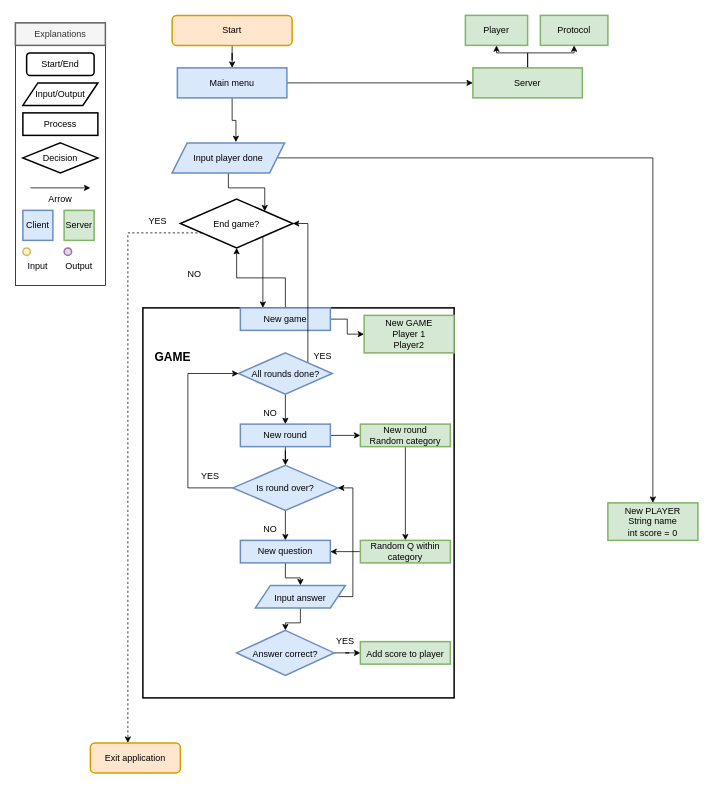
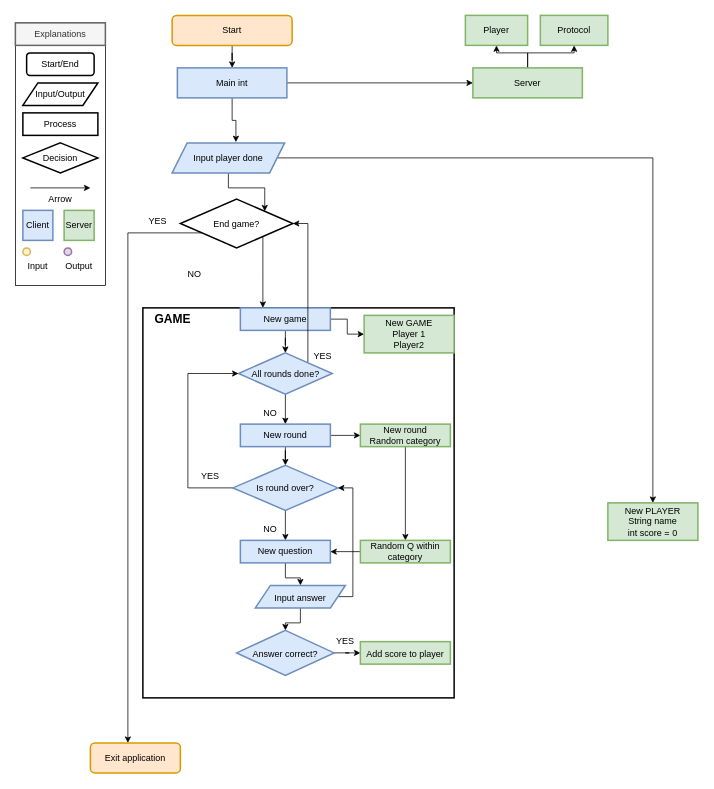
  <mxCell id="0" />
  <mxCell id="1" parent="0" />
  <mxCell id="2" value="" style="rounded=0;whiteSpace=wrap;html=1;" parent="1" vertex="1"><mxGeometry x="20" y="30" width="120" height="350" as="geometry" /></mxCell>
  <mxCell id="3" value="Explanations" style="text;html=1;strokeColor=#666666;fillColor=#f5f5f5;align=center;verticalAlign=middle;whiteSpace=wrap;rounded=0;strokeWidth=2;fontColor=#333333;" parent="1" vertex="1"><mxGeometry x="20" y="30" width="120" height="30" as="geometry" /></mxCell>
  <mxCell id="4" value="Start/End" style="rounded=1;whiteSpace=wrap;html=1;strokeColor=default;strokeWidth=2;" parent="1" vertex="1"><mxGeometry x="35" y="70" width="90" height="30" as="geometry" /></mxCell>
  <mxCell id="5" value="Input/Output" style="shape=parallelogram;perimeter=parallelogramPerimeter;whiteSpace=wrap;html=1;fixedSize=1;strokeColor=default;strokeWidth=2;" parent="1" vertex="1"><mxGeometry x="30" y="110" width="100" height="30" as="geometry" /></mxCell>
  <mxCell id="6" value="Process" style="rounded=0;whiteSpace=wrap;html=1;strokeColor=default;strokeWidth=2;" parent="1" vertex="1"><mxGeometry x="30" y="150" width="100" height="30" as="geometry" /></mxCell>
  <mxCell id="7" value="Decision" style="rhombus;whiteSpace=wrap;html=1;strokeColor=default;strokeWidth=2;" parent="1" vertex="1"><mxGeometry x="30" y="190" width="100" height="40" as="geometry" /></mxCell>
  <mxCell id="8" value="" style="endArrow=classic;html=1;rounded=0;" parent="1" edge="1"><mxGeometry width="50" height="50" relative="1" as="geometry"><mxPoint x="40" y="250" as="sourcePoint" /><mxPoint x="120" y="250" as="targetPoint" /></mxGeometry></mxCell>
  <mxCell id="9" value="Arrow" style="text;html=1;strokeColor=none;fillColor=none;align=center;verticalAlign=middle;whiteSpace=wrap;rounded=0;strokeWidth=2;" parent="1" vertex="1"><mxGeometry x="50" y="250" width="60" height="30" as="geometry" /></mxCell>
  <mxCell id="10" style="edgeStyle=orthogonalEdgeStyle;rounded=0;orthogonalLoop=1;jettySize=auto;html=1;entryX=0.5;entryY=0;entryDx=0;entryDy=0;" parent="1" source="11" target="16" edge="1"><mxGeometry relative="1" as="geometry" /></mxCell>
  <mxCell id="11" value="Start" style="rounded=1;whiteSpace=wrap;html=1;strokeColor=#d79b00;strokeWidth=2;fillColor=#ffe6cc;" parent="1" vertex="1"><mxGeometry x="229" y="20" width="160" height="40" as="geometry" /></mxCell>
  <mxCell id="12" value="Client" style="rounded=0;whiteSpace=wrap;html=1;strokeColor=#6c8ebf;strokeWidth=2;fillColor=#dae8fc;" parent="1" vertex="1"><mxGeometry x="30" y="280" width="40" height="40" as="geometry" /></mxCell>
  <mxCell id="13" value="Server" style="rounded=0;whiteSpace=wrap;html=1;strokeColor=#82b366;strokeWidth=2;fillColor=#d5e8d4;" parent="1" vertex="1"><mxGeometry x="85" y="280" width="40" height="40" as="geometry" /></mxCell>
  <mxCell id="14" style="edgeStyle=orthogonalEdgeStyle;rounded=0;orthogonalLoop=1;jettySize=auto;html=1;entryX=0.567;entryY=-0.025;entryDx=0;entryDy=0;entryPerimeter=0;" parent="1" source="16" target="19" edge="1"><mxGeometry relative="1" as="geometry" /></mxCell>
  <mxCell id="15" style="edgeStyle=orthogonalEdgeStyle;rounded=0;orthogonalLoop=1;jettySize=auto;html=1;" parent="1" source="16" target="46" edge="1"><mxGeometry relative="1" as="geometry" /></mxCell>
- <mxCell id="16" value="Main menu" style="rounded=0;whiteSpace=wrap;html=1;strokeColor=#6c8ebf;strokeWidth=2;fillColor=#dae8fc;" parent="1" vertex="1"><mxGeometry x="236" y="90" width="146" height="40" as="geometry" /></mxCell>
+ <mxCell id="16" value="Main int" style="rounded=0;whiteSpace=wrap;html=1;strokeColor=#6c8ebf;strokeWidth=2;fillColor=#dae8fc;" parent="1" vertex="1"><mxGeometry x="236" y="90" width="146" height="40" as="geometry" /></mxCell>
  <mxCell id="17" style="edgeStyle=orthogonalEdgeStyle;rounded=0;orthogonalLoop=1;jettySize=auto;html=1;entryX=1;entryY=0;entryDx=0;entryDy=0;" parent="1" source="19" target="24" edge="1"><mxGeometry relative="1" as="geometry" /></mxCell>
  <mxCell id="18" style="edgeStyle=orthogonalEdgeStyle;rounded=0;orthogonalLoop=1;jettySize=auto;html=1;fontSize=12;entryX=0.5;entryY=0;entryDx=0;entryDy=0;" parent="1" source="19" target="35" edge="1"><mxGeometry relative="1" as="geometry"><mxPoint x="720" y="210" as="targetPoint" /></mxGeometry></mxCell>
  <mxCell id="19" value="Input player done" style="shape=parallelogram;perimeter=parallelogramPerimeter;whiteSpace=wrap;html=1;fixedSize=1;strokeColor=#6c8ebf;strokeWidth=2;fillColor=#dae8fc;" parent="1" vertex="1"><mxGeometry x="229" y="190" width="150" height="40" as="geometry" /></mxCell>
  <mxCell id="20" value="" style="ellipse;whiteSpace=wrap;html=1;aspect=fixed;strokeColor=#d6b656;strokeWidth=2;fillColor=#fff2cc;" parent="1" vertex="1"><mxGeometry x="30" y="330" width="10" height="10" as="geometry" /></mxCell>
  <mxCell id="21" value="" style="ellipse;whiteSpace=wrap;html=1;aspect=fixed;strokeColor=#9673a6;strokeWidth=2;fillColor=#e1d5e7;" parent="1" vertex="1"><mxGeometry x="85" y="330" width="10" height="10" as="geometry" /></mxCell>
- <mxCell id="22" value="" style="edgeStyle=orthogonalEdgeStyle;rounded=0;orthogonalLoop=1;jettySize=auto;html=1;dashed=1;" parent="1" source="24" target="25" edge="1"><mxGeometry relative="1" as="geometry"><Array as="points"><mxPoint x="170" y="310" /></Array></mxGeometry></mxCell>
+ <mxCell id="22" value="" style="edgeStyle=orthogonalEdgeStyle;rounded=0;orthogonalLoop=1;jettySize=auto;html=1;" parent="1" source="24" target="25" edge="1"><mxGeometry relative="1" as="geometry"><Array as="points"><mxPoint x="170" y="310" /></Array></mxGeometry></mxCell>
  <mxCell id="23" value="" style="edgeStyle=orthogonalEdgeStyle;rounded=0;orthogonalLoop=1;jettySize=auto;html=1;" parent="1" source="24" target="30" edge="1"><mxGeometry relative="1" as="geometry"><Array as="points"><mxPoint x="350" y="370" /><mxPoint x="350" y="370" /></Array></mxGeometry></mxCell>
  <mxCell id="24" value="End game?" style="rhombus;whiteSpace=wrap;html=1;strokeWidth=2;" parent="1" vertex="1"><mxGeometry x="240" y="265" width="150" height="65" as="geometry" /></mxCell>
  <mxCell id="25" value="Exit application" style="rounded=1;whiteSpace=wrap;html=1;strokeColor=#d79b00;strokeWidth=2;fillColor=#ffe6cc;" parent="1" vertex="1"><mxGeometry x="120" y="990" width="120" height="40" as="geometry" /></mxCell>
  <mxCell id="26" value="YES" style="text;html=1;strokeColor=none;fillColor=none;align=center;verticalAlign=middle;whiteSpace=wrap;rounded=0;strokeWidth=2;" parent="1" vertex="1"><mxGeometry x="180" y="280" width="60" height="30" as="geometry" /></mxCell>
  <mxCell id="27" value="NO" style="text;html=1;strokeColor=none;fillColor=none;align=center;verticalAlign=middle;whiteSpace=wrap;rounded=0;strokeWidth=2;" parent="1" vertex="1"><mxGeometry x="229" y="350" width="60" height="30" as="geometry" /></mxCell>
  <mxCell id="28" value="Input" style="text;html=1;strokeColor=none;fillColor=none;align=center;verticalAlign=middle;whiteSpace=wrap;rounded=0;strokeWidth=2;" parent="1" vertex="1"><mxGeometry x="20" y="340" width="60" height="30" as="geometry" /></mxCell>
  <mxCell id="29" value="Output" style="text;html=1;strokeColor=none;fillColor=none;align=center;verticalAlign=middle;whiteSpace=wrap;rounded=0;strokeWidth=2;" parent="1" vertex="1"><mxGeometry x="75" y="340" width="60" height="30" as="geometry" /></mxCell>
  <mxCell id="30" value="" style="whiteSpace=wrap;html=1;strokeWidth=2;" parent="1" vertex="1"><mxGeometry x="190" y="410" width="415" height="520" as="geometry" /></mxCell>
- <mxCell id="31" value="&lt;font style=&quot;font-size: 16px;&quot;&gt;&lt;b&gt;GAME&lt;/b&gt;&lt;/font&gt;" style="text;html=1;strokeColor=none;fillColor=none;align=center;verticalAlign=middle;whiteSpace=wrap;rounded=0;strokeWidth=2;" parent="1" vertex="1"><mxGeometry x="200" y="460" width="60" height="30" as="geometry" /></mxCell>
- <mxCell id="32" value="" style="edgeStyle=orthogonalEdgeStyle;rounded=0;orthogonalLoop=1;jettySize=auto;html=1;" parent="1" source="34" target="24" edge="1"><mxGeometry relative="1" as="geometry" /></mxCell>
+ <mxCell id="31" value="&lt;font style=&quot;font-size: 16px;&quot;&gt;&lt;b&gt;GAME&lt;/b&gt;&lt;/font&gt;" style="text;html=1;strokeColor=none;fillColor=none;align=center;verticalAlign=middle;whiteSpace=wrap;rounded=0;strokeWidth=2;" parent="1" vertex="1"><mxGeometry x="200" y="410" width="60" height="30" as="geometry" /></mxCell>
+ <mxCell id="32" value="" style="edgeStyle=orthogonalEdgeStyle;rounded=0;orthogonalLoop=1;jettySize=auto;html=1;" parent="1" source="34" target="38" edge="1"><mxGeometry relative="1" as="geometry" /></mxCell>
  <mxCell id="33" value="" style="edgeStyle=orthogonalEdgeStyle;rounded=0;orthogonalLoop=1;jettySize=auto;html=1;" parent="1" source="34" target="40" edge="1"><mxGeometry relative="1" as="geometry" /></mxCell>
  <mxCell id="34" value="New game" style="rounded=0;whiteSpace=wrap;html=1;strokeColor=#6c8ebf;strokeWidth=2;fillColor=#dae8fc;" parent="1" vertex="1"><mxGeometry x="320" y="410" width="120" height="30" as="geometry" /></mxCell>
  <mxCell id="35" value="New PLAYER&lt;br&gt;String name&lt;br&gt;int score = 0" style="whiteSpace=wrap;html=1;fillColor=#d5e8d4;strokeColor=#82b366;strokeWidth=2;" parent="1" vertex="1"><mxGeometry x="810" y="670" width="120" height="50" as="geometry" /></mxCell>
  <mxCell id="36" style="edgeStyle=orthogonalEdgeStyle;rounded=0;orthogonalLoop=1;jettySize=auto;html=1;entryX=1;entryY=0.5;entryDx=0;entryDy=0;" parent="1" source="38" target="24" edge="1"><mxGeometry relative="1" as="geometry"><mxPoint x="440" y="300" as="targetPoint" /><Array as="points"><mxPoint x="410" y="498" /><mxPoint x="410" y="298" /></Array></mxGeometry></mxCell>
  <mxCell id="37" value="" style="edgeStyle=orthogonalEdgeStyle;rounded=0;orthogonalLoop=1;jettySize=auto;html=1;" parent="1" source="38" target="43" edge="1"><mxGeometry relative="1" as="geometry" /></mxCell>
  <mxCell id="38" value="All rounds done?" style="rhombus;whiteSpace=wrap;html=1;fillColor=#dae8fc;strokeColor=#6c8ebf;rounded=0;strokeWidth=2;" parent="1" vertex="1"><mxGeometry x="317.5" y="470" width="125" height="55" as="geometry" /></mxCell>
  <mxCell id="39" value="YES" style="text;html=1;strokeColor=none;fillColor=none;align=center;verticalAlign=middle;whiteSpace=wrap;rounded=0;strokeWidth=2;" parent="1" vertex="1"><mxGeometry x="400" y="460" width="60" height="30" as="geometry" /></mxCell>
  <mxCell id="40" value="New GAME&lt;br&gt;Player 1&lt;br&gt;Player2" style="whiteSpace=wrap;html=1;fillColor=#d5e8d4;strokeColor=#82b366;rounded=0;strokeWidth=2;" parent="1" vertex="1"><mxGeometry x="485" y="420" width="120" height="50" as="geometry" /></mxCell>
  <mxCell id="41" value="" style="edgeStyle=orthogonalEdgeStyle;rounded=0;orthogonalLoop=1;jettySize=auto;html=1;" parent="1" source="43" target="53" edge="1"><mxGeometry relative="1" as="geometry" /></mxCell>
  <mxCell id="42" value="" style="edgeStyle=orthogonalEdgeStyle;rounded=0;orthogonalLoop=1;jettySize=auto;html=1;fontSize=12;" parent="1" source="43" target="66" edge="1"><mxGeometry relative="1" as="geometry" /></mxCell>
  <mxCell id="43" value="New round" style="whiteSpace=wrap;html=1;fillColor=#dae8fc;strokeColor=#6c8ebf;rounded=0;strokeWidth=2;" parent="1" vertex="1"><mxGeometry x="320" y="565" width="120" height="30" as="geometry" /></mxCell>
  <mxCell id="44" style="edgeStyle=orthogonalEdgeStyle;rounded=0;orthogonalLoop=1;jettySize=auto;html=1;" parent="1" source="46" target="47" edge="1"><mxGeometry relative="1" as="geometry" /></mxCell>
  <mxCell id="45" style="edgeStyle=orthogonalEdgeStyle;rounded=0;orthogonalLoop=1;jettySize=auto;html=1;" parent="1" source="46" target="48" edge="1"><mxGeometry relative="1" as="geometry" /></mxCell>
  <mxCell id="46" value="Server" style="rounded=0;whiteSpace=wrap;html=1;strokeColor=#82b366;strokeWidth=2;fillColor=#d5e8d4;" parent="1" vertex="1"><mxGeometry x="630" y="90" width="146" height="40" as="geometry" /></mxCell>
  <mxCell id="47" value="Protocol" style="rounded=0;whiteSpace=wrap;html=1;strokeColor=#82b366;strokeWidth=2;fillColor=#d5e8d4;" parent="1" vertex="1"><mxGeometry x="720" y="20" width="90" height="40" as="geometry" /></mxCell>
  <mxCell id="48" value="Player" style="rounded=0;whiteSpace=wrap;html=1;strokeColor=#82b366;strokeWidth=2;fillColor=#d5e8d4;" parent="1" vertex="1"><mxGeometry x="620" y="20" width="83" height="40" as="geometry" /></mxCell>
  <mxCell id="49" style="edgeStyle=orthogonalEdgeStyle;rounded=0;orthogonalLoop=1;jettySize=auto;html=1;exitX=0.5;exitY=1;exitDx=0;exitDy=0;" parent="1" source="43" target="43" edge="1"><mxGeometry relative="1" as="geometry" /></mxCell>
  <mxCell id="50" value="NO" style="text;html=1;strokeColor=none;fillColor=none;align=center;verticalAlign=middle;whiteSpace=wrap;rounded=0;strokeWidth=2;" parent="1" vertex="1"><mxGeometry x="330" y="535" width="60" height="30" as="geometry" /></mxCell>
  <mxCell id="51" value="" style="edgeStyle=orthogonalEdgeStyle;rounded=0;orthogonalLoop=1;jettySize=auto;html=1;" parent="1" source="53" target="55" edge="1"><mxGeometry relative="1" as="geometry" /></mxCell>
  <mxCell id="52" style="edgeStyle=orthogonalEdgeStyle;rounded=0;orthogonalLoop=1;jettySize=auto;html=1;entryX=0;entryY=0.5;entryDx=0;entryDy=0;fontSize=12;" parent="1" source="53" target="38" edge="1"><mxGeometry relative="1" as="geometry"><Array as="points"><mxPoint x="250" y="650" /><mxPoint x="250" y="498" /></Array></mxGeometry></mxCell>
  <mxCell id="53" value="Is round over?" style="rhombus;whiteSpace=wrap;html=1;fillColor=#dae8fc;strokeColor=#6c8ebf;rounded=0;strokeWidth=2;" parent="1" vertex="1"><mxGeometry x="310" y="620" width="140" height="60" as="geometry" /></mxCell>
  <mxCell id="54" style="edgeStyle=orthogonalEdgeStyle;rounded=0;orthogonalLoop=1;jettySize=auto;html=1;fontSize=12;" parent="1" source="55" target="60" edge="1"><mxGeometry relative="1" as="geometry" /></mxCell>
  <mxCell id="55" value="New question" style="whiteSpace=wrap;html=1;fillColor=#dae8fc;strokeColor=#6c8ebf;rounded=0;strokeWidth=2;" parent="1" vertex="1"><mxGeometry x="320" y="720" width="120" height="30" as="geometry" /></mxCell>
  <mxCell id="56" value="NO" style="text;html=1;strokeColor=none;fillColor=none;align=center;verticalAlign=middle;whiteSpace=wrap;rounded=0;strokeWidth=2;" parent="1" vertex="1"><mxGeometry x="330" y="690" width="60" height="30" as="geometry" /></mxCell>
  <mxCell id="57" value="YES" style="text;html=1;strokeColor=none;fillColor=none;align=center;verticalAlign=middle;whiteSpace=wrap;rounded=0;strokeWidth=2;" parent="1" vertex="1"><mxGeometry x="250" y="620" width="60" height="30" as="geometry" /></mxCell>
  <mxCell id="58" value="" style="edgeStyle=orthogonalEdgeStyle;rounded=0;orthogonalLoop=1;jettySize=auto;html=1;fontSize=12;" parent="1" source="60" target="62" edge="1"><mxGeometry relative="1" as="geometry" /></mxCell>
  <mxCell id="59" style="edgeStyle=orthogonalEdgeStyle;rounded=0;orthogonalLoop=1;jettySize=auto;html=1;entryX=1;entryY=0.5;entryDx=0;entryDy=0;fontSize=12;" parent="1" source="60" target="53" edge="1"><mxGeometry relative="1" as="geometry"><Array as="points"><mxPoint x="470" y="795" /><mxPoint x="470" y="650" /></Array></mxGeometry></mxCell>
  <mxCell id="60" value="&lt;font style=&quot;font-size: 12px;&quot;&gt;Input answer&lt;/font&gt;" style="shape=parallelogram;perimeter=parallelogramPerimeter;whiteSpace=wrap;html=1;fixedSize=1;strokeColor=#6c8ebf;strokeWidth=2;fontSize=16;fillColor=#dae8fc;" parent="1" vertex="1"><mxGeometry x="340" y="780" width="120" height="30" as="geometry" /></mxCell>
  <mxCell id="61" value="" style="edgeStyle=orthogonalEdgeStyle;rounded=0;orthogonalLoop=1;jettySize=auto;html=1;fontSize=12;" parent="1" source="62" target="63" edge="1"><mxGeometry relative="1" as="geometry" /></mxCell>
  <mxCell id="62" value="&lt;font style=&quot;font-size: 12px;&quot;&gt;Answer correct?&lt;/font&gt;" style="rhombus;whiteSpace=wrap;html=1;fontSize=16;fillColor=#dae8fc;strokeColor=#6c8ebf;strokeWidth=2;" parent="1" vertex="1"><mxGeometry x="315" y="840" width="130" height="60" as="geometry" /></mxCell>
  <mxCell id="63" value="&lt;font style=&quot;font-size: 12px;&quot;&gt;Add score to player&lt;/font&gt;" style="whiteSpace=wrap;html=1;fontSize=16;fillColor=#d5e8d4;strokeColor=#82b366;strokeWidth=2;" parent="1" vertex="1"><mxGeometry x="480" y="855" width="120" height="30" as="geometry" /></mxCell>
  <mxCell id="64" value="YES" style="text;html=1;strokeColor=none;fillColor=none;align=center;verticalAlign=middle;whiteSpace=wrap;rounded=0;strokeWidth=2;" parent="1" vertex="1"><mxGeometry x="430" y="840" width="60" height="30" as="geometry" /></mxCell>
  <mxCell id="65" value="" style="edgeStyle=orthogonalEdgeStyle;rounded=0;orthogonalLoop=1;jettySize=auto;html=1;fontSize=12;" parent="1" source="66" target="68" edge="1"><mxGeometry relative="1" as="geometry" /></mxCell>
  <mxCell id="66" value="New round&lt;br&gt;Random category" style="whiteSpace=wrap;html=1;fillColor=#d5e8d4;strokeColor=#82b366;rounded=0;strokeWidth=2;" parent="1" vertex="1"><mxGeometry x="480" y="565" width="120" height="30" as="geometry" /></mxCell>
  <mxCell id="67" style="edgeStyle=orthogonalEdgeStyle;rounded=0;orthogonalLoop=1;jettySize=auto;html=1;fontSize=12;" parent="1" source="68" target="55" edge="1"><mxGeometry relative="1" as="geometry" /></mxCell>
  <mxCell id="68" value="Random Q within&lt;br&gt;category" style="whiteSpace=wrap;html=1;fillColor=#d5e8d4;strokeColor=#82b366;rounded=0;strokeWidth=2;" parent="1" vertex="1"><mxGeometry x="480" y="720" width="120" height="30" as="geometry" /></mxCell>
